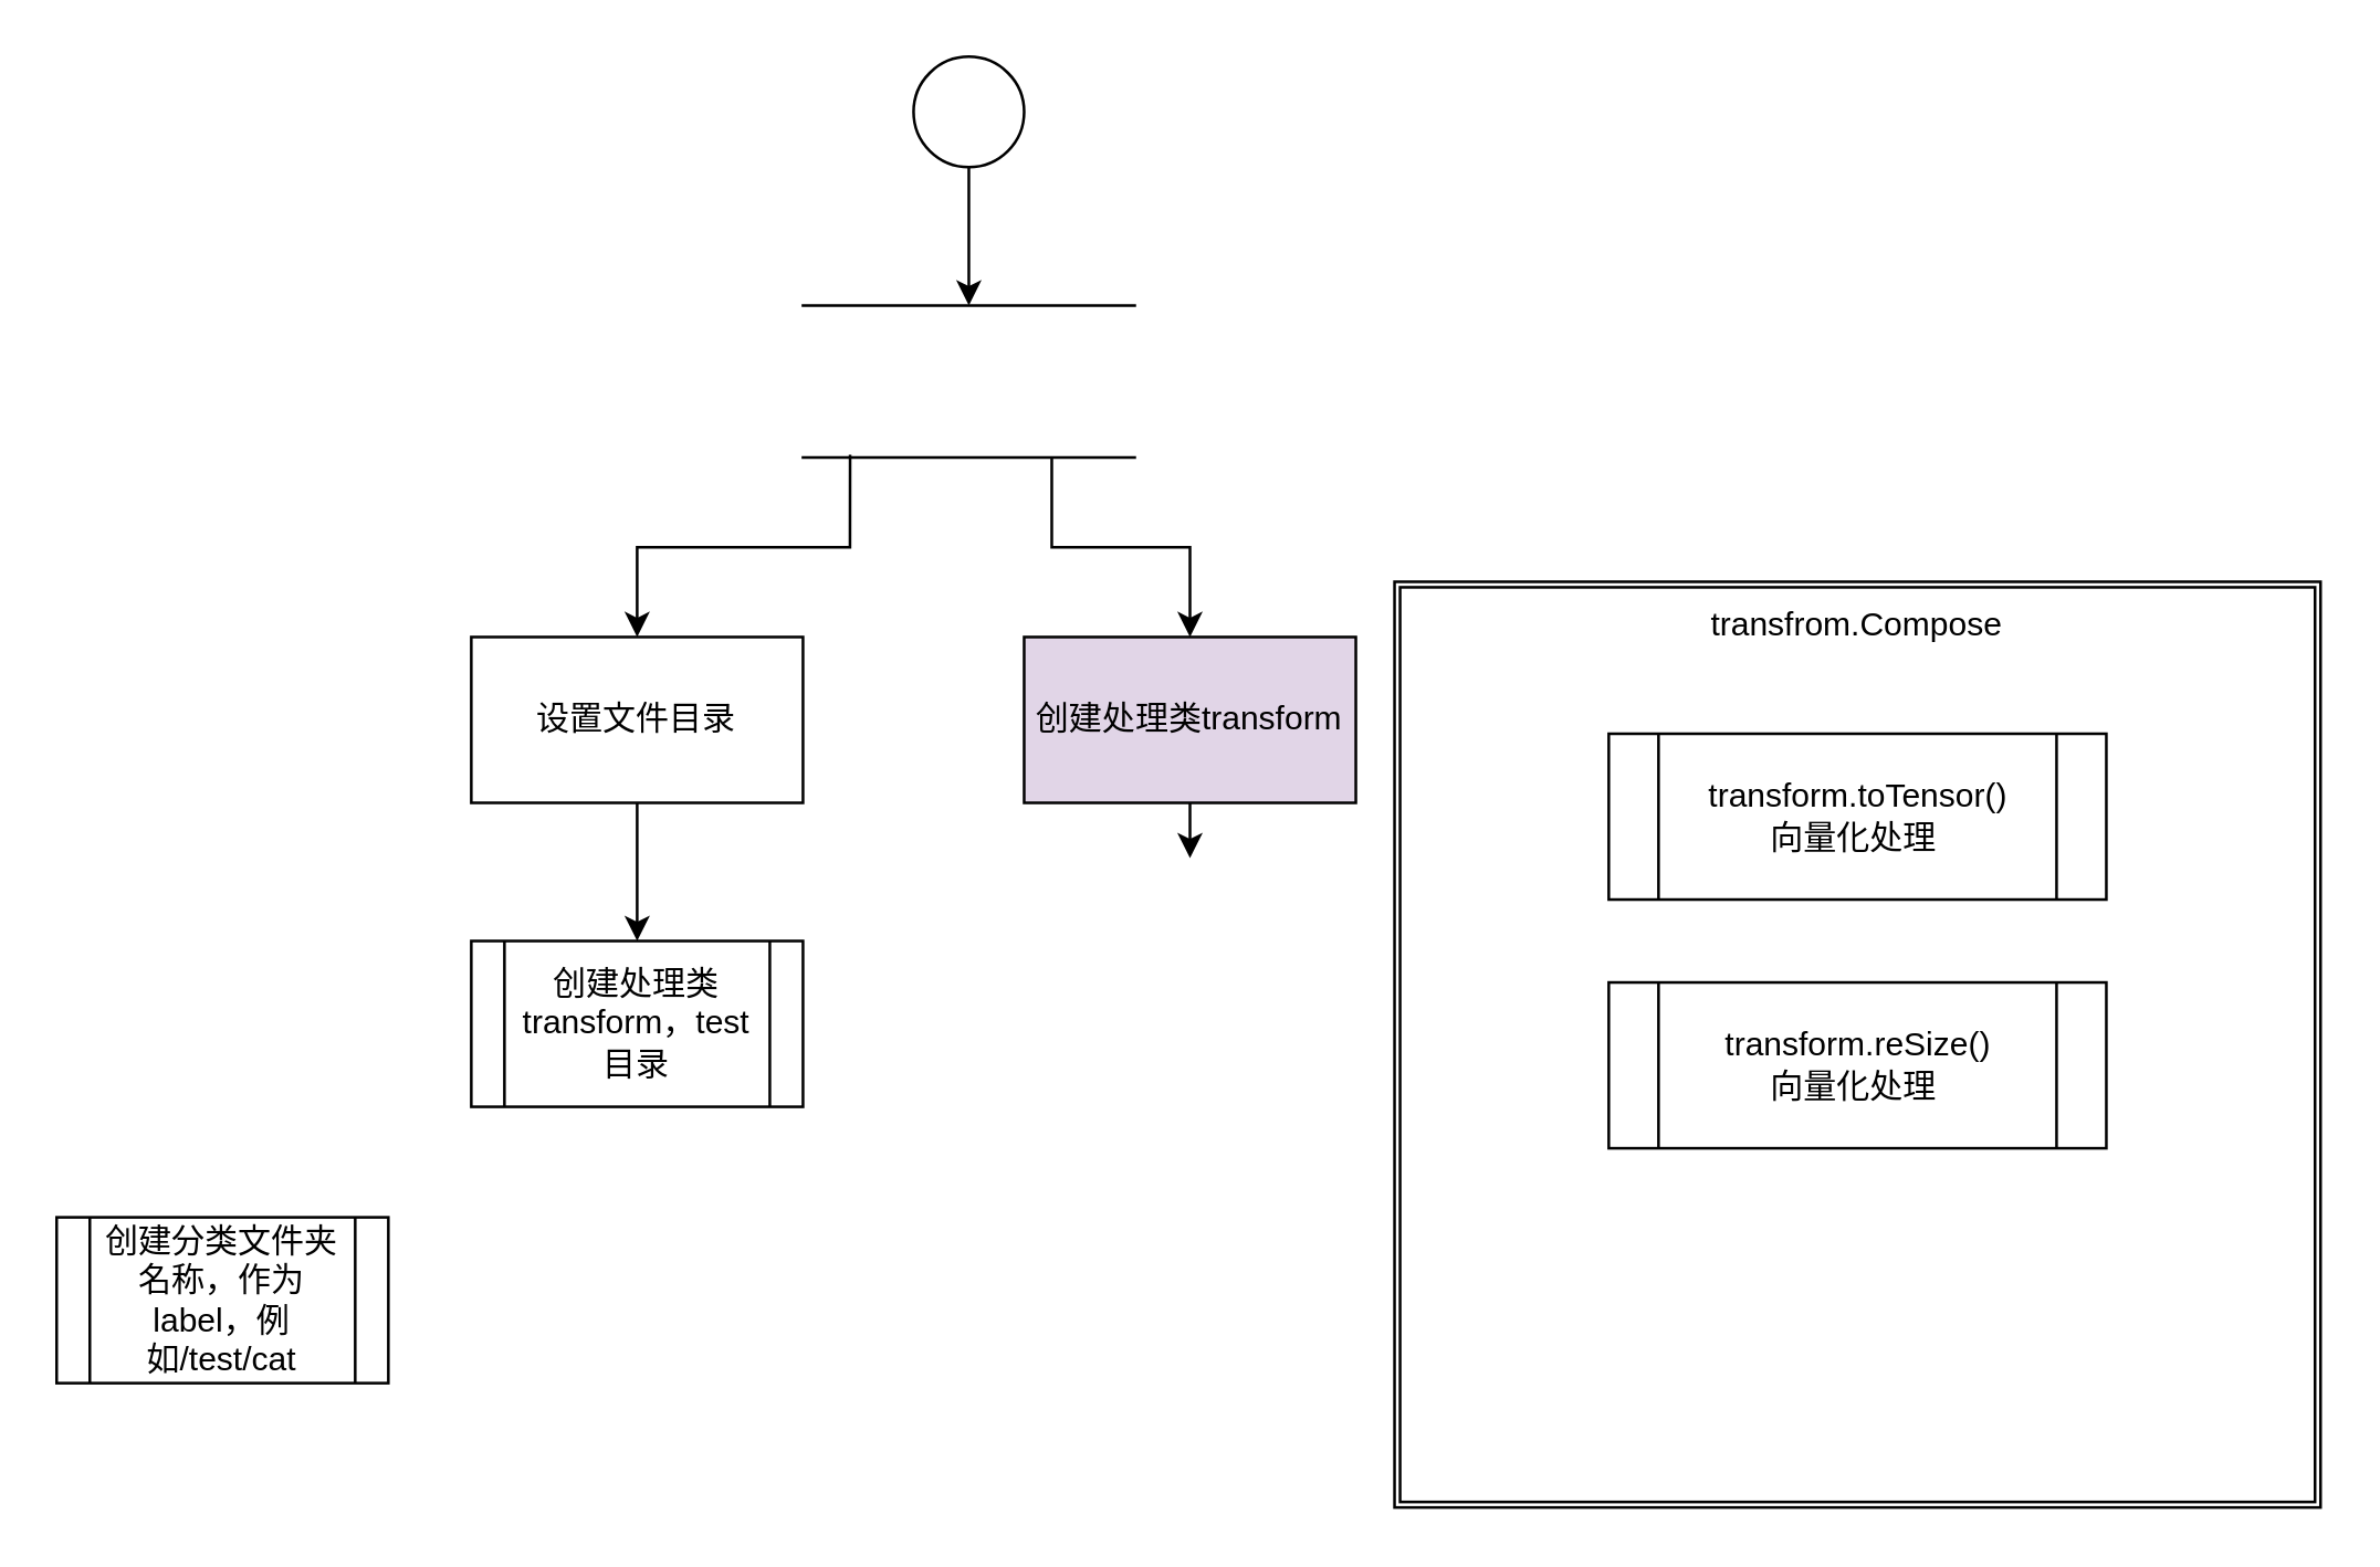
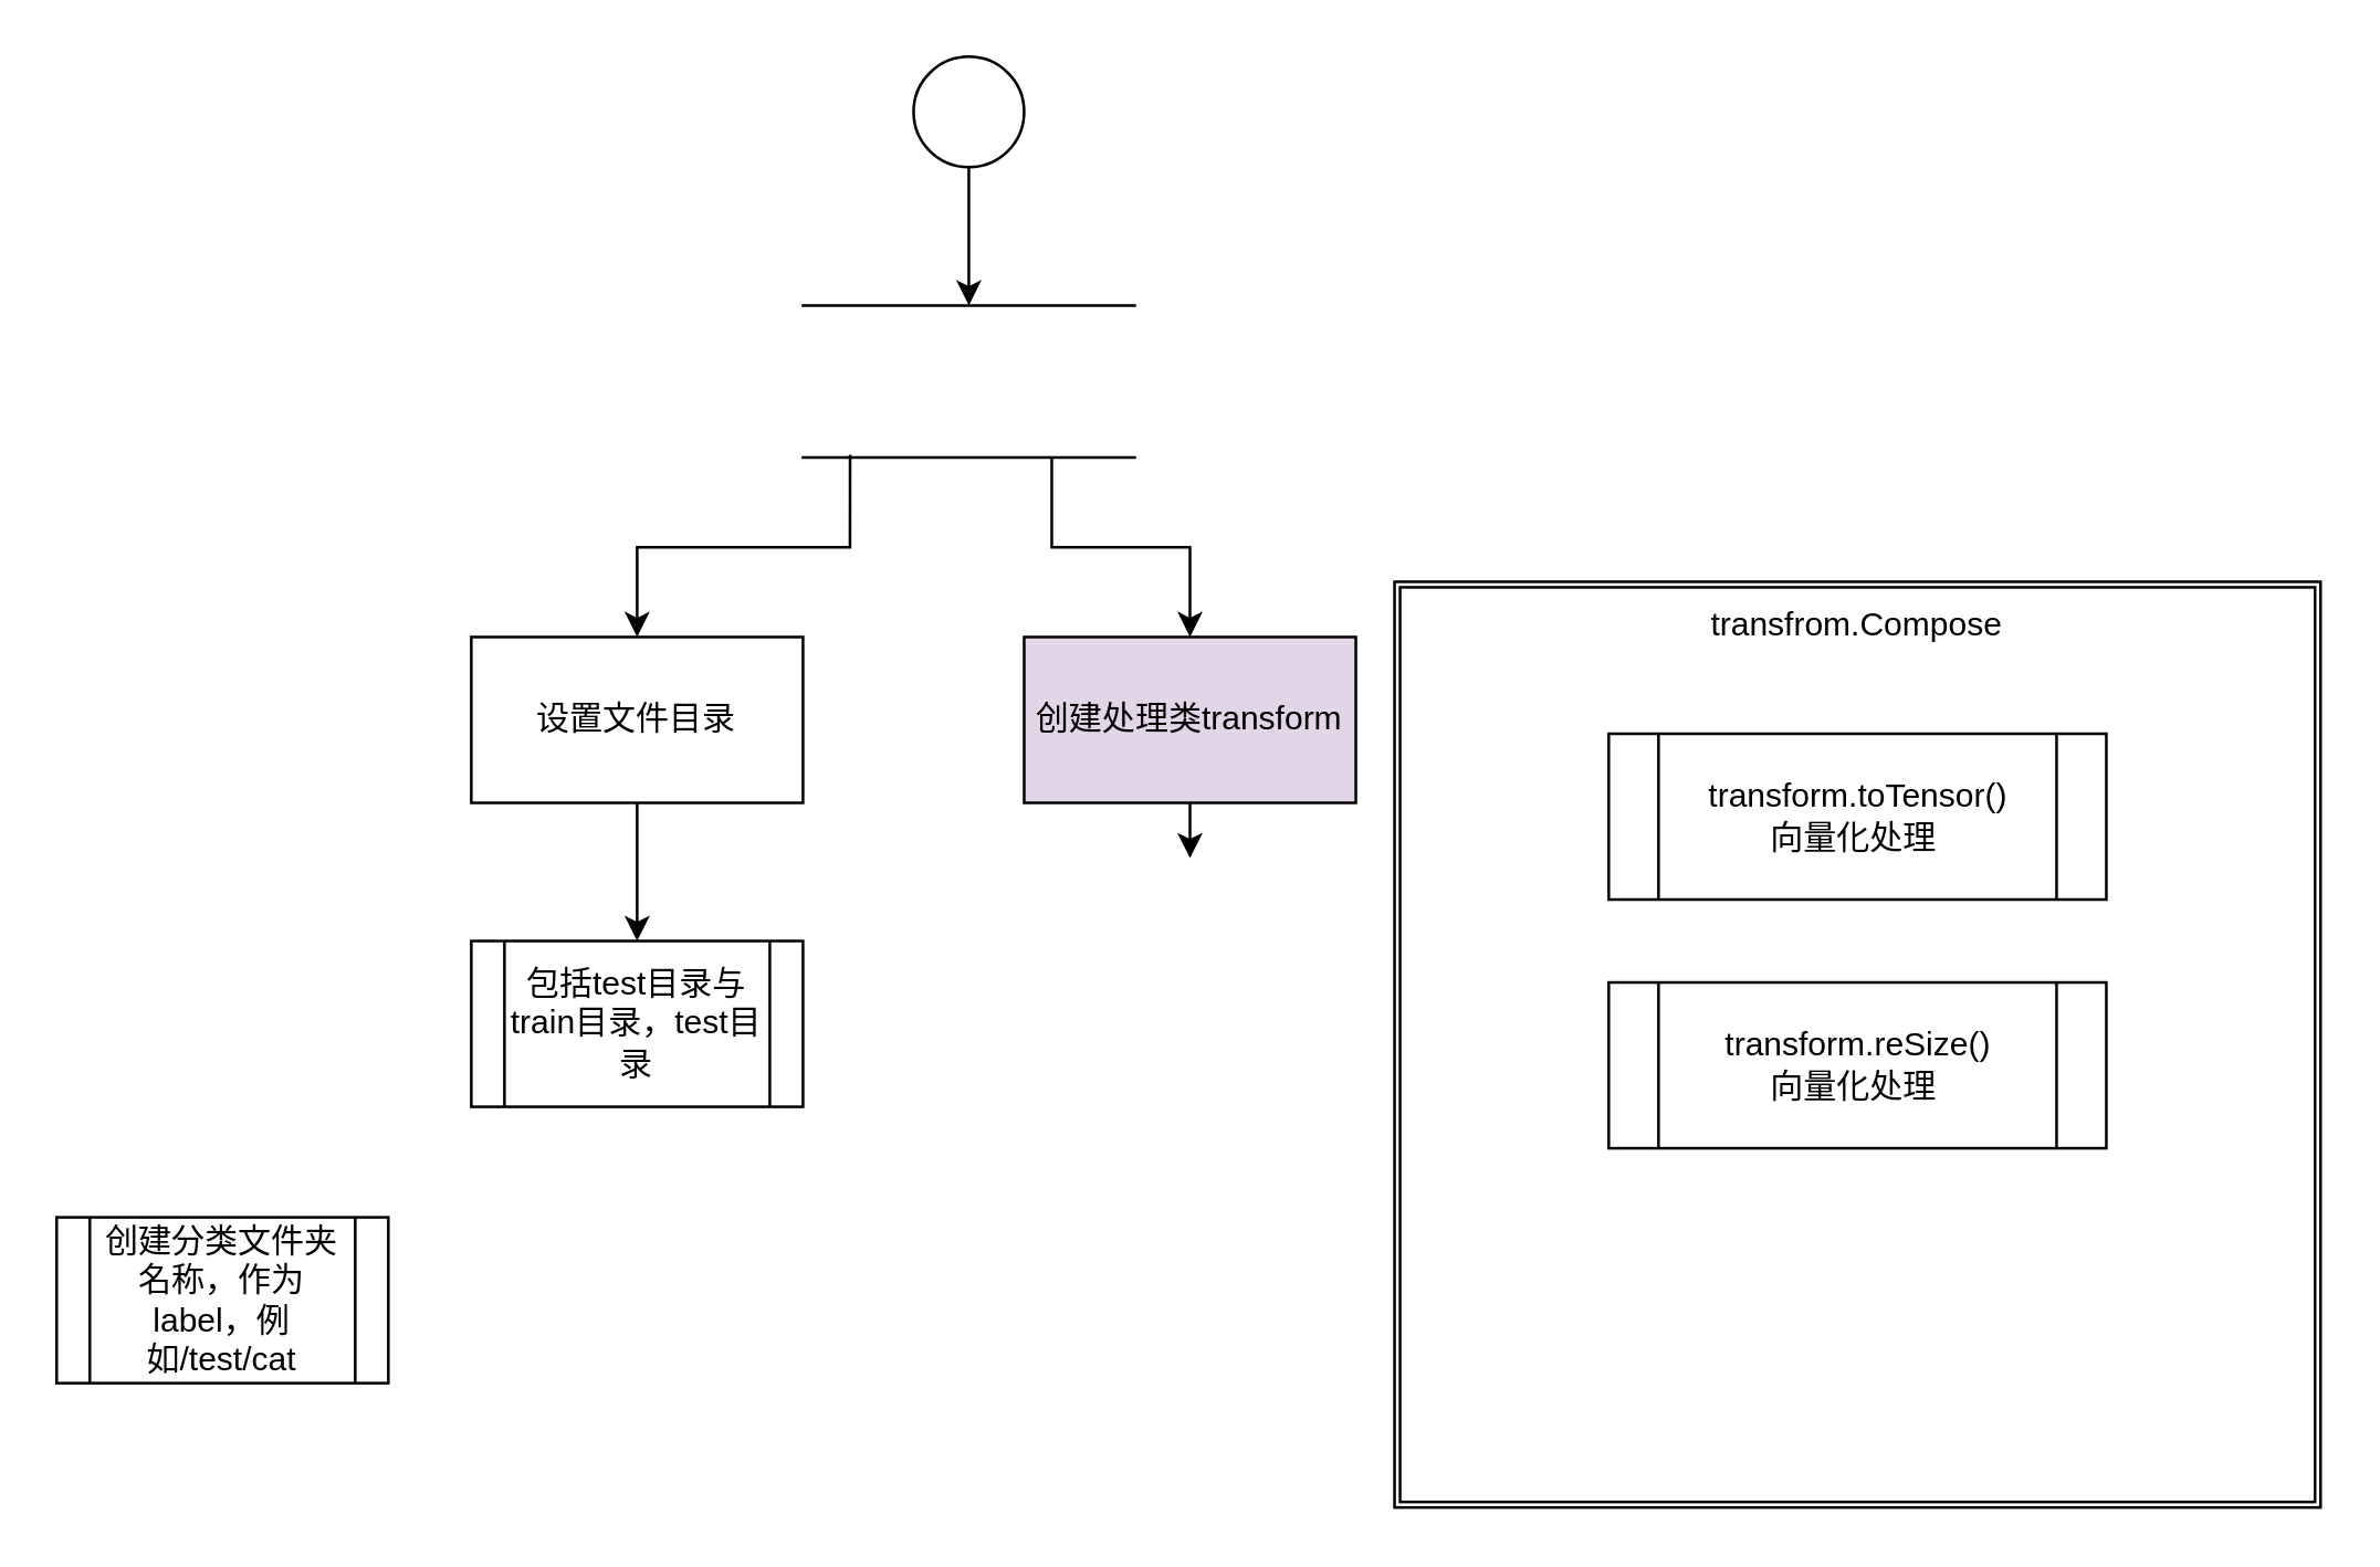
  <mxCell id="0" />
  <mxCell id="1" parent="0" />
  <mxCell id="2" style="edgeStyle=orthogonalEdgeStyle;rounded=0;orthogonalLoop=1;jettySize=auto;html=1;exitX=0.142;exitY=0.983;exitDx=0;exitDy=0;exitPerimeter=0;" parent="1" source="10" target="6" edge="1"><mxGeometry relative="1" as="geometry" /></mxCell>
  <mxCell id="3" style="edgeStyle=orthogonalEdgeStyle;rounded=0;orthogonalLoop=1;jettySize=auto;html=1;exitX=0.5;exitY=1;exitDx=0;exitDy=0;" parent="1" source="4" target="10" edge="1"><mxGeometry relative="1" as="geometry" /></mxCell>
  <mxCell id="4" value="" style="ellipse;whiteSpace=wrap;html=1;aspect=fixed;" parent="1" vertex="1"><mxGeometry x="330" y="20" width="40" height="40" as="geometry" /></mxCell>
  <mxCell id="5" style="edgeStyle=orthogonalEdgeStyle;rounded=0;orthogonalLoop=1;jettySize=auto;html=1;exitX=0.5;exitY=1;exitDx=0;exitDy=0;entryX=0.5;entryY=0;entryDx=0;entryDy=0;" parent="1" source="6" target="7" edge="1"><mxGeometry relative="1" as="geometry" /></mxCell>
  <mxCell id="6" value="设置文件目录" style="rounded=0;whiteSpace=wrap;html=1;" parent="1" vertex="1"><mxGeometry x="170" y="230" width="120" height="60" as="geometry" /></mxCell>
- <mxCell id="7" value="创建处理类transform，test目录" style="shape=process;whiteSpace=wrap;html=1;backgroundOutline=1;" parent="1" vertex="1"><mxGeometry x="170" y="340" width="120" height="60" as="geometry" /></mxCell>
+ <mxCell id="7" value="包括test目录与train目录，test目录" style="shape=process;whiteSpace=wrap;html=1;backgroundOutline=1;" parent="1" vertex="1"><mxGeometry x="170" y="340" width="120" height="60" as="geometry" /></mxCell>
  <mxCell id="8" value="创建分类文件夹名称，作为label，例如/test/cat" style="shape=process;whiteSpace=wrap;html=1;backgroundOutline=1;" parent="1" vertex="1"><mxGeometry x="20" y="440" width="120" height="60" as="geometry" /></mxCell>
  <mxCell id="9" style="edgeStyle=orthogonalEdgeStyle;rounded=0;orthogonalLoop=1;jettySize=auto;html=1;exitX=0.75;exitY=1;exitDx=0;exitDy=0;" edge="1" parent="1" source="10" target="12"><mxGeometry relative="1" as="geometry" /></mxCell>
  <mxCell id="10" value="" style="shape=partialRectangle;whiteSpace=wrap;html=1;left=0;right=0;fillColor=none;" parent="1" vertex="1"><mxGeometry x="290" y="110" width="120" height="55" as="geometry" /></mxCell>
  <mxCell id="11" style="edgeStyle=orthogonalEdgeStyle;rounded=0;orthogonalLoop=1;jettySize=auto;html=1;entryX=0.5;entryY=0;entryDx=0;entryDy=0;" edge="1" parent="1" source="12"><mxGeometry relative="1" as="geometry"><mxPoint x="430" y="310" as="targetPoint" /></mxGeometry></mxCell>
  <mxCell id="12" value="创建处理类transform" style="rounded=0;whiteSpace=wrap;html=1;fillColor=#e1d5e7;" parent="1" vertex="1"><mxGeometry x="370" y="230" width="120" height="60" as="geometry" /></mxCell>
  <mxCell id="13" value="transfrom.Compose" style="shape=ext;double=1;whiteSpace=wrap;html=1;aspect=fixed;verticalAlign=top;" parent="1" vertex="1"><mxGeometry x="504" y="210" width="335" height="335" as="geometry" /></mxCell>
  <mxCell id="14" value="transform.toTensor()&lt;br&gt;向量化处理&amp;nbsp;" style="shape=process;whiteSpace=wrap;html=1;backgroundOutline=1;" vertex="1" parent="1"><mxGeometry x="581.5" y="265" width="180" height="60" as="geometry" /></mxCell>
  <mxCell id="15" value="transform.reSize()&lt;br&gt;向量化处理&amp;nbsp;" style="shape=process;whiteSpace=wrap;html=1;backgroundOutline=1;" vertex="1" parent="1"><mxGeometry x="581.5" y="355" width="180" height="60" as="geometry" /></mxCell>
